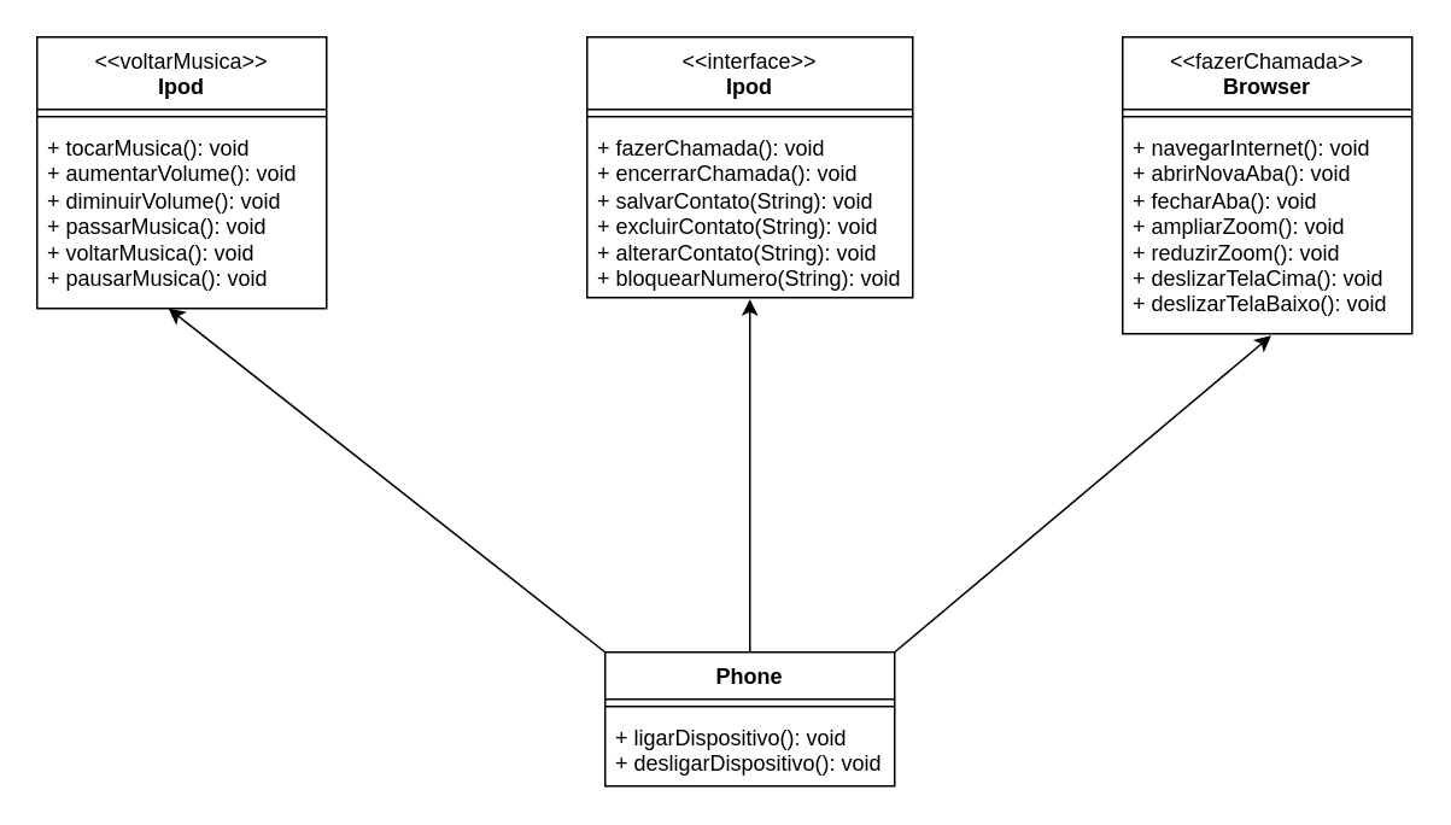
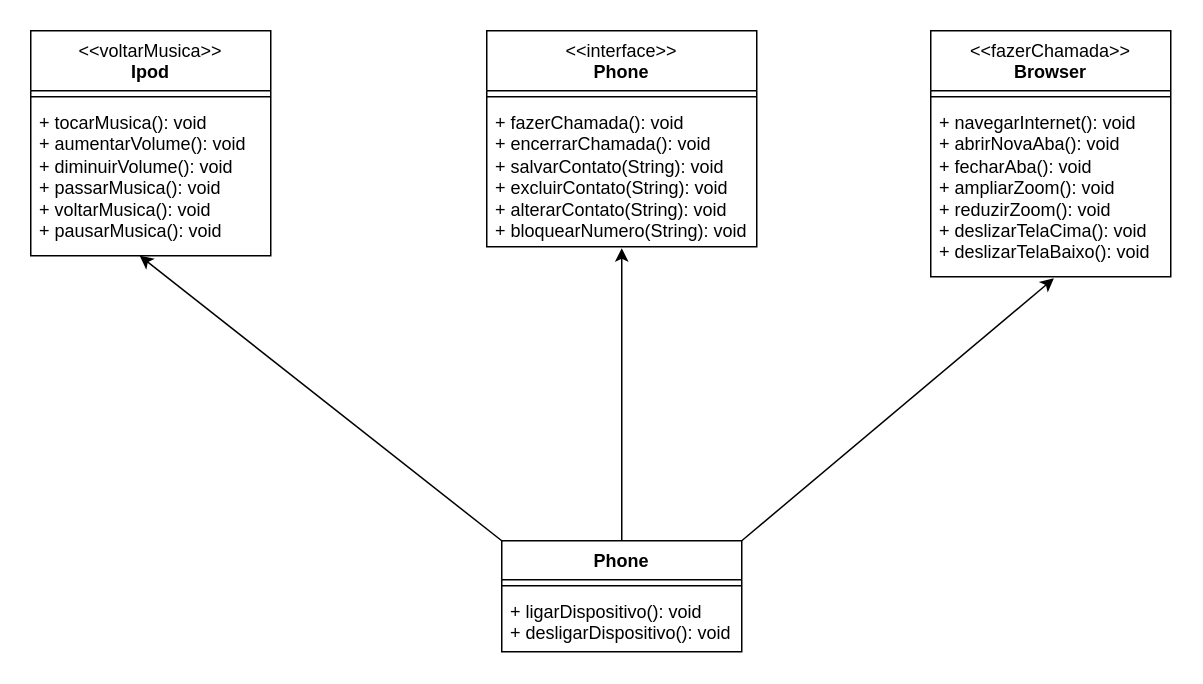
  <mxCell id="0" />
  <mxCell id="1" parent="0" />
  <mxCell id="2" value="Phone" style="swimlane;fontStyle=1;align=center;verticalAlign=top;childLayout=stackLayout;horizontal=1;startSize=26;horizontalStack=0;resizeParent=1;resizeParentMax=0;resizeLast=0;collapsible=1;marginBottom=0;whiteSpace=wrap;html=1;" parent="1" vertex="1"><mxGeometry x="334" y="360" width="160" height="74" as="geometry" /></mxCell>
  <mxCell id="3" value="" style="line;strokeWidth=1;fillColor=none;align=left;verticalAlign=middle;spacingTop=-1;spacingLeft=3;spacingRight=3;rotatable=0;labelPosition=right;points=[];portConstraint=eastwest;strokeColor=inherit;" parent="2" vertex="1"><mxGeometry y="26" width="160" height="8" as="geometry" /></mxCell>
  <mxCell id="4" value="+ ligarDispositivo(): void&lt;div&gt;+ desligarDispositivo(): void&lt;/div&gt;" style="text;strokeColor=none;fillColor=none;align=left;verticalAlign=top;spacingLeft=4;spacingRight=4;overflow=hidden;rotatable=0;points=[[0,0.5],[1,0.5]];portConstraint=eastwest;whiteSpace=wrap;html=1;" parent="2" vertex="1"><mxGeometry y="34" width="160" height="40" as="geometry" /></mxCell>
  <mxCell id="5" value="&lt;div&gt;&lt;span style=&quot;font-weight: normal;&quot;&gt;&amp;lt;&amp;lt;voltarMusica&amp;gt;&amp;gt;&lt;/span&gt;&lt;/div&gt;Ipod&lt;div&gt;&lt;br&gt;&lt;/div&gt;" style="swimlane;fontStyle=1;align=center;verticalAlign=top;childLayout=stackLayout;horizontal=1;startSize=40;horizontalStack=0;resizeParent=1;resizeParentMax=0;resizeLast=0;collapsible=1;marginBottom=0;whiteSpace=wrap;html=1;" parent="1" vertex="1"><mxGeometry x="20" y="20" width="160" height="150" as="geometry" /></mxCell>
  <mxCell id="6" value="" style="line;strokeWidth=1;fillColor=none;align=left;verticalAlign=middle;spacingTop=-1;spacingLeft=3;spacingRight=3;rotatable=0;labelPosition=right;points=[];portConstraint=eastwest;strokeColor=inherit;" parent="5" vertex="1"><mxGeometry y="40" width="160" height="8" as="geometry" /></mxCell>
  <mxCell id="7" value="+ tocarMusica(): void&lt;div&gt;+ aumentarVolume(): void&lt;/div&gt;&lt;div&gt;+ diminuirVolume(): void&lt;/div&gt;&lt;div&gt;+ passarMusica(): void&lt;/div&gt;&lt;div&gt;+ voltarMusica(): void&lt;/div&gt;&lt;div&gt;+ pausarMusica(): void&lt;/div&gt;" style="text;strokeColor=none;fillColor=none;align=left;verticalAlign=top;spacingLeft=4;spacingRight=4;overflow=hidden;rotatable=0;points=[[0,0.5],[1,0.5]];portConstraint=eastwest;whiteSpace=wrap;html=1;" parent="5" vertex="1"><mxGeometry y="48" width="160" height="102" as="geometry" /></mxCell>
- <mxCell id="8" value="&lt;div&gt;&lt;span style=&quot;font-weight: normal;&quot;&gt;&amp;lt;&amp;lt;interface&amp;gt;&amp;gt;&lt;/span&gt;&lt;/div&gt;&lt;div&gt;Ipod&lt;/div&gt;" style="swimlane;fontStyle=1;align=center;verticalAlign=top;childLayout=stackLayout;horizontal=1;startSize=40;horizontalStack=0;resizeParent=1;resizeParentMax=0;resizeLast=0;collapsible=1;marginBottom=0;whiteSpace=wrap;html=1;" parent="1" vertex="1"><mxGeometry x="324" y="20" width="180" height="144" as="geometry" /></mxCell>
+ <mxCell id="8" value="&lt;div&gt;&lt;span style=&quot;font-weight: normal;&quot;&gt;&amp;lt;&amp;lt;interface&amp;gt;&amp;gt;&lt;/span&gt;&lt;/div&gt;&lt;div&gt;Phone&lt;/div&gt;" style="swimlane;fontStyle=1;align=center;verticalAlign=top;childLayout=stackLayout;horizontal=1;startSize=40;horizontalStack=0;resizeParent=1;resizeParentMax=0;resizeLast=0;collapsible=1;marginBottom=0;whiteSpace=wrap;html=1;" parent="1" vertex="1"><mxGeometry x="324" y="20" width="180" height="144" as="geometry" /></mxCell>
  <mxCell id="9" value="" style="line;strokeWidth=1;fillColor=none;align=left;verticalAlign=middle;spacingTop=-1;spacingLeft=3;spacingRight=3;rotatable=0;labelPosition=right;points=[];portConstraint=eastwest;strokeColor=inherit;" parent="8" vertex="1"><mxGeometry y="40" width="180" height="8" as="geometry" /></mxCell>
  <mxCell id="10" value="+ fazerChamada(): void&lt;div&gt;+ encerrarChamada(): void&lt;br&gt;&lt;div&gt;+ salvarContato(String): void&lt;/div&gt;&lt;div&gt;+ excluirContato(String): void&lt;/div&gt;&lt;div&gt;+ alterarContato(String): void&lt;/div&gt;&lt;/div&gt;&lt;div&gt;+ bloquearNumero(String): void&lt;/div&gt;" style="text;strokeColor=none;fillColor=none;align=left;verticalAlign=top;spacingLeft=4;spacingRight=4;overflow=hidden;rotatable=0;points=[[0,0.5],[1,0.5]];portConstraint=eastwest;whiteSpace=wrap;html=1;" parent="8" vertex="1"><mxGeometry y="48" width="180" height="96" as="geometry" /></mxCell>
  <mxCell id="11" value="&lt;div&gt;&lt;span style=&quot;font-weight: normal;&quot;&gt;&amp;lt;&amp;lt;fazerChamada&amp;gt;&amp;gt;&lt;/span&gt;&lt;/div&gt;Browser&lt;div&gt;&lt;br&gt;&lt;/div&gt;" style="swimlane;fontStyle=1;align=center;verticalAlign=top;childLayout=stackLayout;horizontal=1;startSize=40;horizontalStack=0;resizeParent=1;resizeParentMax=0;resizeLast=0;collapsible=1;marginBottom=0;whiteSpace=wrap;html=1;" parent="1" vertex="1"><mxGeometry x="620" y="20" width="160" height="164" as="geometry" /></mxCell>
  <mxCell id="12" value="" style="line;strokeWidth=1;fillColor=none;align=left;verticalAlign=middle;spacingTop=-1;spacingLeft=3;spacingRight=3;rotatable=0;labelPosition=right;points=[];portConstraint=eastwest;strokeColor=inherit;" parent="11" vertex="1"><mxGeometry y="40" width="160" height="8" as="geometry" /></mxCell>
  <mxCell id="13" value="+ navegarInternet(): void&lt;div&gt;+ abrirNovaAba(): void&lt;/div&gt;&lt;div&gt;+ fecharAba(): void&lt;/div&gt;&lt;div&gt;+ ampliarZoom(): void&lt;/div&gt;&lt;div&gt;+ reduzirZoom(): void&lt;/div&gt;&lt;div&gt;+ deslizarTelaCima(): void&lt;/div&gt;&lt;div&gt;+ deslizarTelaBaixo(): void&lt;/div&gt;" style="text;strokeColor=none;fillColor=none;align=left;verticalAlign=top;spacingLeft=4;spacingRight=4;overflow=hidden;rotatable=0;points=[[0,0.5],[1,0.5]];portConstraint=eastwest;whiteSpace=wrap;html=1;" parent="11" vertex="1"><mxGeometry y="48" width="160" height="116" as="geometry" /></mxCell>
  <mxCell id="14" style="rounded=0;orthogonalLoop=1;jettySize=auto;html=1;exitX=0;exitY=0;exitDx=0;exitDy=0;entryX=0.454;entryY=1;entryDx=0;entryDy=0;entryPerimeter=0;" parent="1" source="2" target="7" edge="1"><mxGeometry relative="1" as="geometry" /></mxCell>
  <mxCell id="15" style="rounded=0;orthogonalLoop=1;jettySize=auto;html=1;exitX=1;exitY=0;exitDx=0;exitDy=0;entryX=0.513;entryY=1.009;entryDx=0;entryDy=0;entryPerimeter=0;" parent="1" source="2" target="13" edge="1"><mxGeometry relative="1" as="geometry" /></mxCell>
  <mxCell id="16" style="edgeStyle=orthogonalEdgeStyle;rounded=0;orthogonalLoop=1;jettySize=auto;html=1;exitX=0.5;exitY=0;exitDx=0;exitDy=0;entryX=0.5;entryY=1.01;entryDx=0;entryDy=0;entryPerimeter=0;" edge="1" parent="1" source="2" target="10"><mxGeometry relative="1" as="geometry" /></mxCell>
